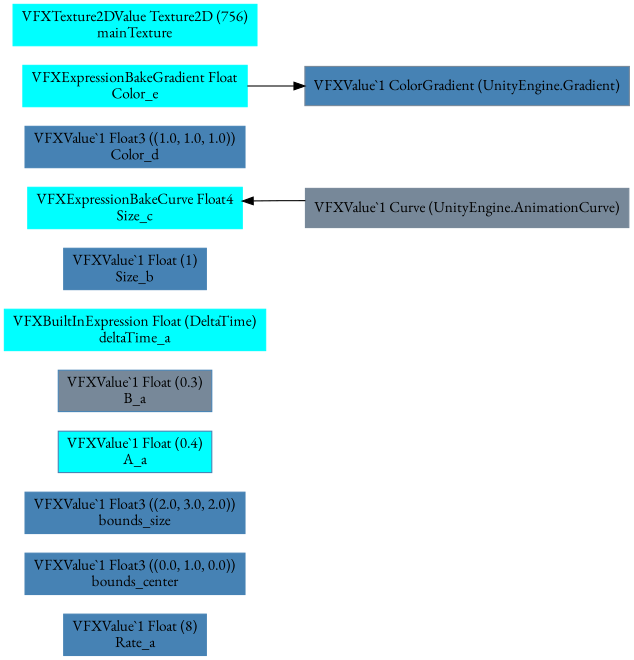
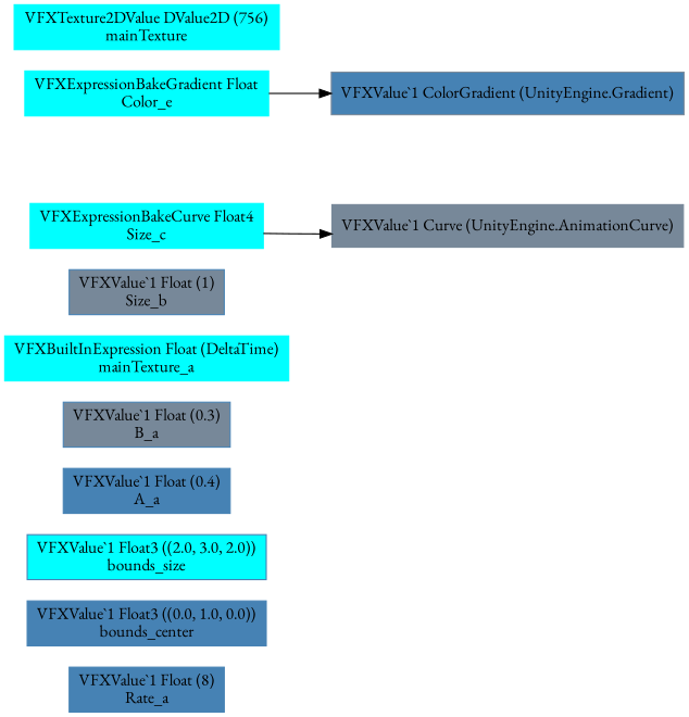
  digraph {
    fontname="EB Garamond"
    rankdir=LR
    node [color=steelblue fontname="EB Garamond" shape=box style=filled]
    edge [fontname="EB Garamond"]
    n1 [label="VFXValue`1 Float (8)\nRate_a"]
    n2 [label="VFXValue`1 Float3 ((0.0, 1.0, 0.0))\nbounds_center"]
-   n3 [label="VFXValue`1 Float3 ((2.0, 3.0, 2.0))\nbounds_size"]
-   n4 [label="VFXValue`1 Float (0.4)\nA_a" fillcolor=cyan]
+   n3 [label="VFXValue`1 Float3 ((2.0, 3.0, 2.0))\nbounds_size" fillcolor=cyan]
+   n4 [label="VFXValue`1 Float (0.4)\nA_a"]
    n5 [fillcolor=lightslategray label="VFXValue`1 Float (0.3)\nB_a"]
-   n6 [color=cyan label="VFXBuiltInExpression Float (DeltaTime)\ndeltaTime_a"]
-   n7 [label="VFXValue`1 Float (1)\nSize_b"]
+   n6 [color=cyan label="VFXBuiltInExpression Float (DeltaTime)\nmainTexture_a"]
+   n7 [label="VFXValue`1 Float (1)\nSize_b" fillcolor=lightslategray]
    n8 [color=cyan label="VFXExpressionBakeCurve Float4\nSize_c"]
    n9 [color=lightslategray label="VFXValue`1 Curve (UnityEngine.AnimationCurve)"]
-   n10 [label="VFXValue`1 Float3 ((1.0, 1.0, 1.0))\nColor_d"]
    n11 [color=cyan label="VFXExpressionBakeGradient Float\nColor_e"]
    n12 [color=lightslategray fillcolor=steelblue label="VFXValue`1 ColorGradient (UnityEngine.Gradient)"]
-   n13 [color=cyan label="VFXTexture2DValue Texture2D (756)\nmainTexture"]
-   n9 -> n8
+   n13 [color=cyan label="VFXTexture2DValue DValue2D (756)\nmainTexture"]
+   n8 -> n9
    n11 -> n12
  }
